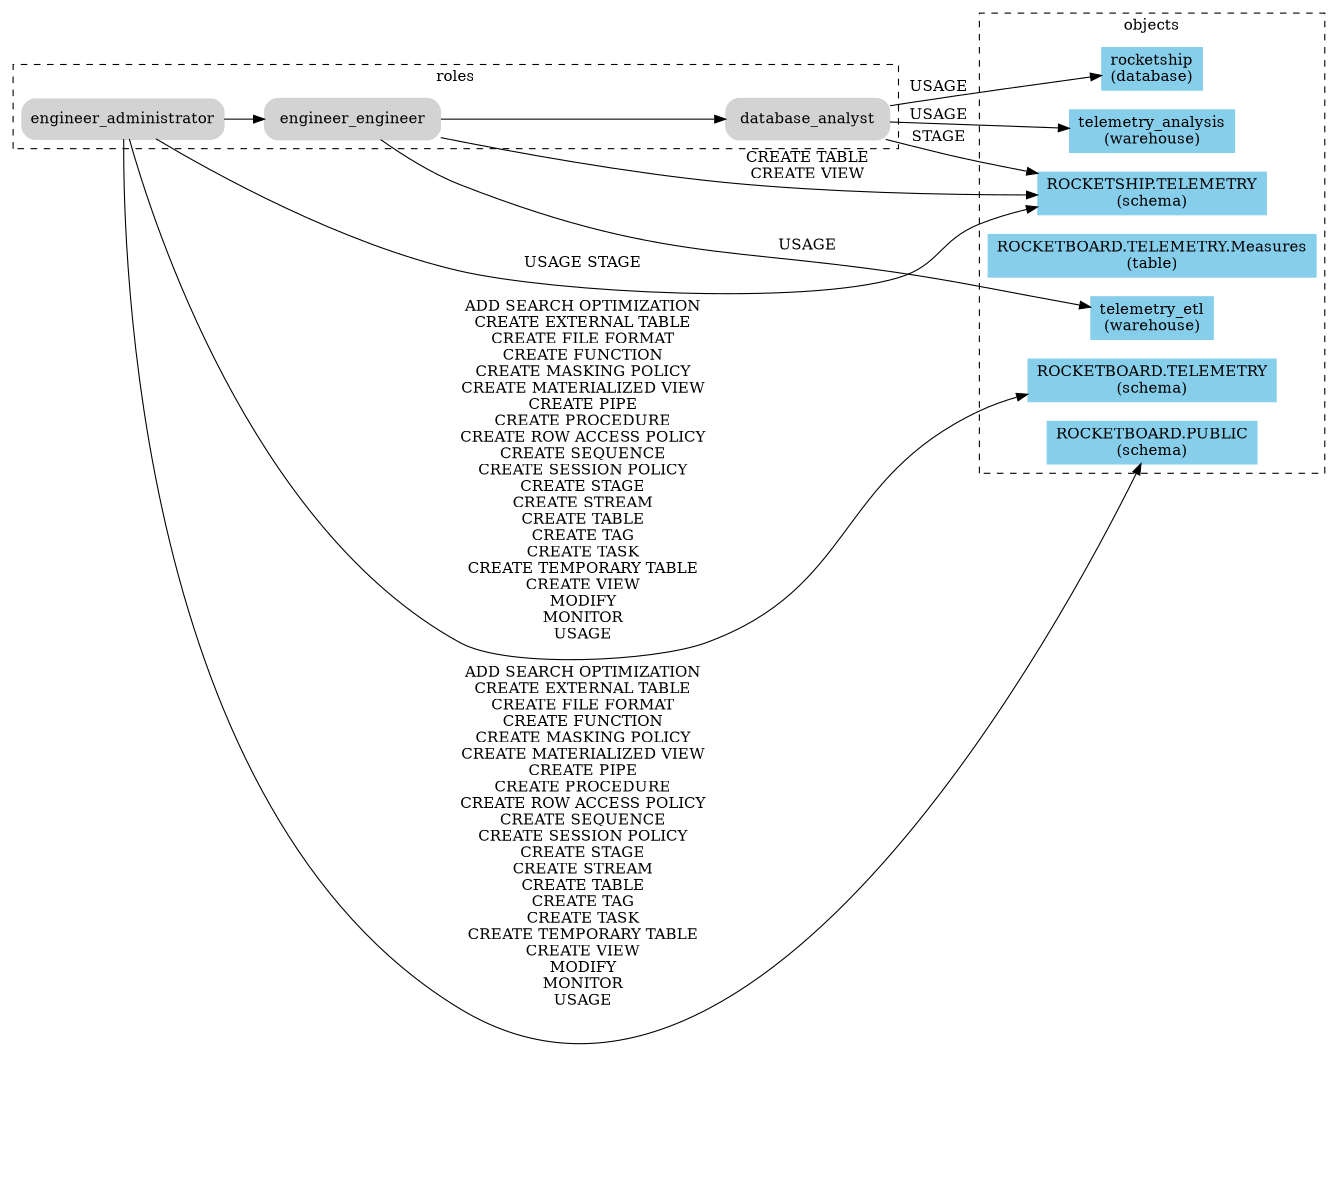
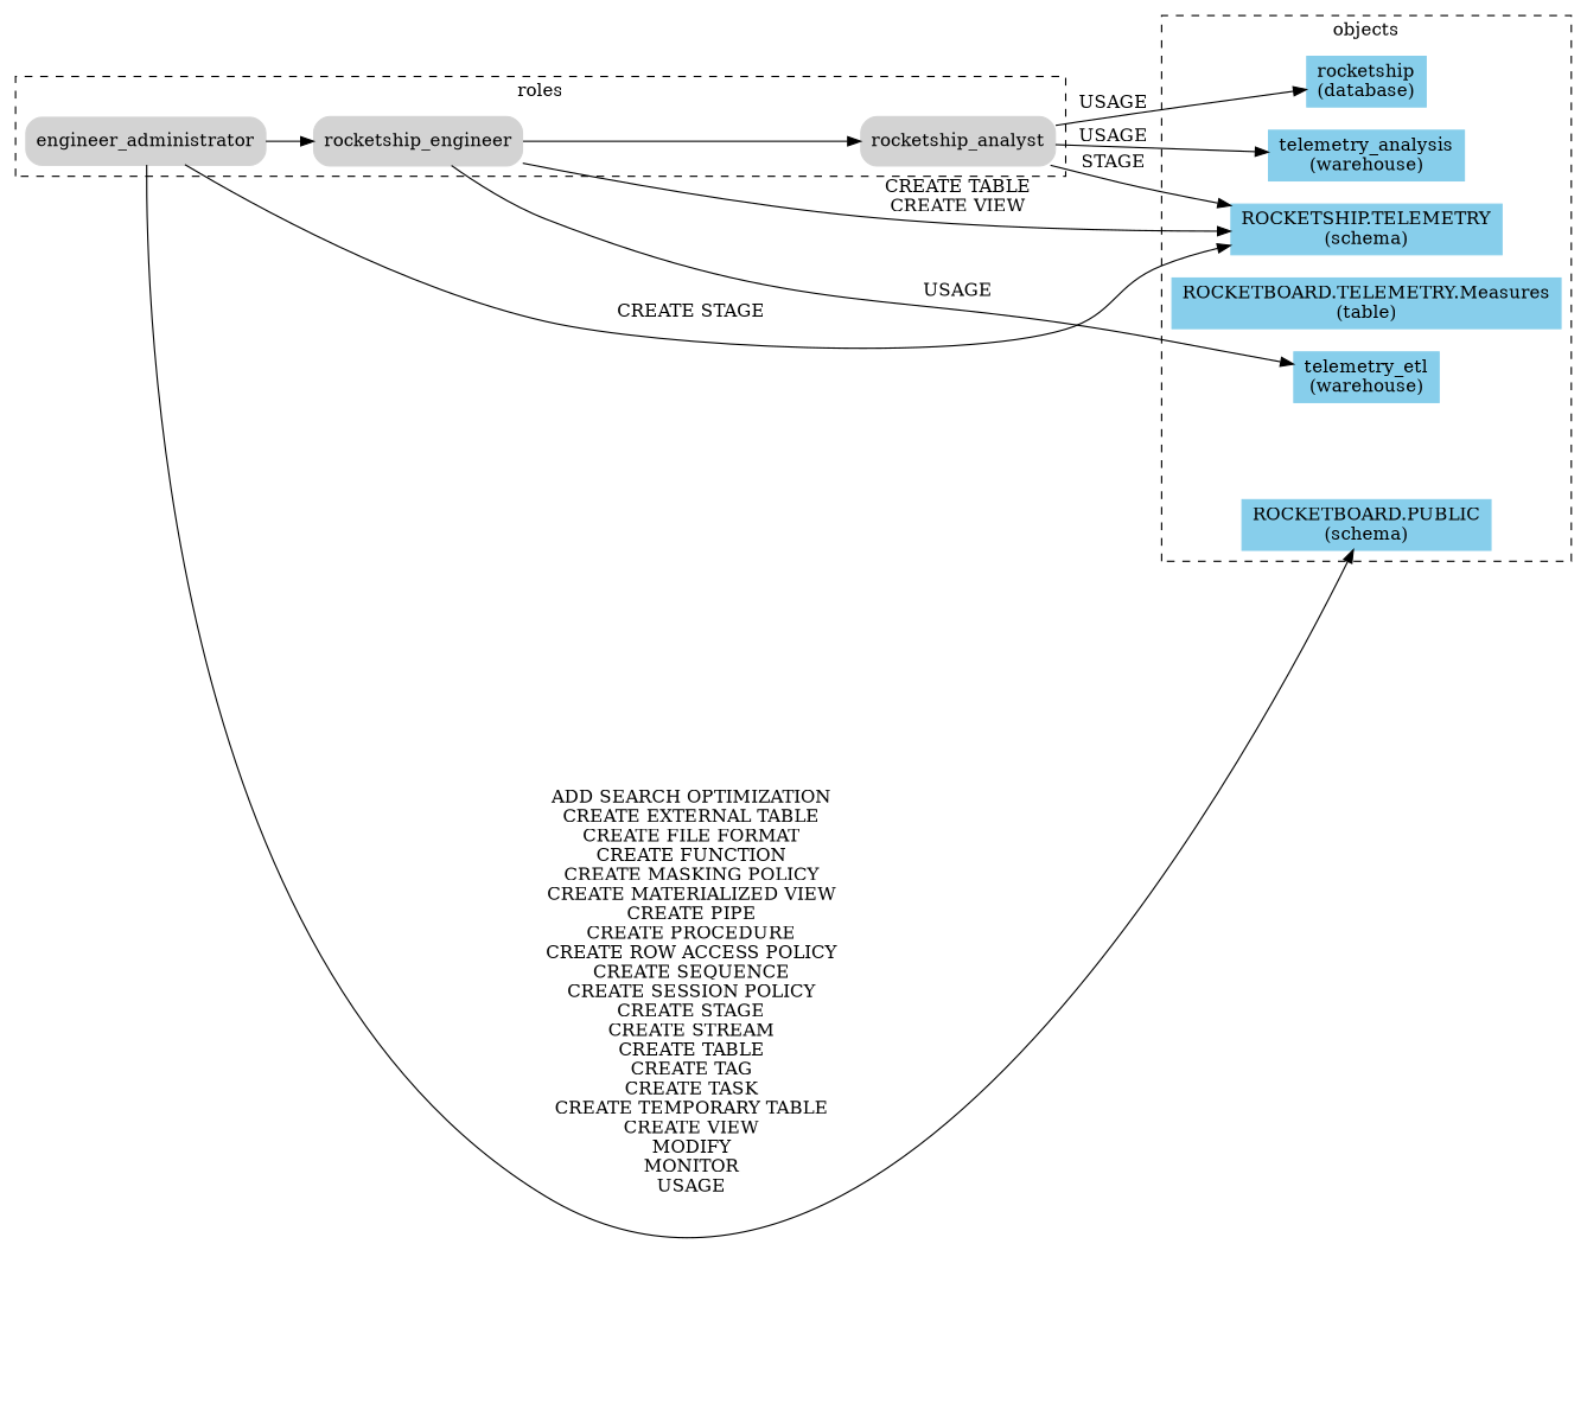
  digraph {
    rankdir=LR
    node [color=SkyBlue shape=record style=filled]
    "ROCKETBOARD.PUBLIC\n(schema)"
-   "ROCKETBOARD.TELEMETRY\n(schema)"
    "ROCKETSHIP.TELEMETRY\n(schema)"
    "ROCKETBOARD.TELEMETRY.Measures\n(table)"
    "rocketship\n(database)"
    "telemetry_analysis\n(warehouse)"
    "telemetry_etl\n(warehouse)"
    n8 [color=LightGray label=engineer_administrator shape=Mrecord]
-   rocketship_analyst [color=LightGray shape=Mrecord label=database_analyst]
-   rocketship_engineer [color=LightGray shape=Mrecord label=engineer_engineer]
+   rocketship_analyst [color=LightGray shape=Mrecord]
+   rocketship_engineer [color=LightGray shape=Mrecord]
    subgraph cluster_1 {
      label=objects
      style=dashed
      "ROCKETBOARD.PUBLIC\n(schema)"
-     "ROCKETBOARD.TELEMETRY\n(schema)"
      "ROCKETSHIP.TELEMETRY\n(schema)"
      "ROCKETBOARD.TELEMETRY.Measures\n(table)"
      "rocketship\n(database)"
      "telemetry_analysis\n(warehouse)"
      "telemetry_etl\n(warehouse)"
    }
    subgraph cluster_2 {
      label=roles
      style=dashed
      n8
      rocketship_analyst
      rocketship_engineer
    }
    n8 -> "ROCKETBOARD.PUBLIC\n(schema)" [label="ADD SEARCH OPTIMIZATION\nCREATE EXTERNAL TABLE\nCREATE FILE FORMAT\nCREATE FUNCTION\nCREATE MASKING POLICY\nCREATE MATERIALIZED VIEW\nCREATE PIPE\nCREATE PROCEDURE\nCREATE ROW ACCESS POLICY\nCREATE SEQUENCE\nCREATE SESSION POLICY\nCREATE STAGE\nCREATE STREAM\nCREATE TABLE\nCREATE TAG\nCREATE TASK\nCREATE TEMPORARY TABLE\nCREATE VIEW\nMODIFY\nMONITOR\nUSAGE"]
-   n8 -> "ROCKETBOARD.TELEMETRY\n(schema)" [label="ADD SEARCH OPTIMIZATION\nCREATE EXTERNAL TABLE\nCREATE FILE FORMAT\nCREATE FUNCTION\nCREATE MASKING POLICY\nCREATE MATERIALIZED VIEW\nCREATE PIPE\nCREATE PROCEDURE\nCREATE ROW ACCESS POLICY\nCREATE SEQUENCE\nCREATE SESSION POLICY\nCREATE STAGE\nCREATE STREAM\nCREATE TABLE\nCREATE TAG\nCREATE TASK\nCREATE TEMPORARY TABLE\nCREATE VIEW\nMODIFY\nMONITOR\nUSAGE"]
-   n8 -> "ROCKETSHIP.TELEMETRY\n(schema)" [label="USAGE STAGE"]
+   n8 -> "ROCKETSHIP.TELEMETRY\n(schema)" [label="CREATE STAGE"]
    n8 -> rocketship_engineer
    rocketship_analyst -> "ROCKETSHIP.TELEMETRY\n(schema)" [label=STAGE]
    rocketship_analyst -> "rocketship\n(database)" [label=USAGE]
    rocketship_analyst -> "telemetry_analysis\n(warehouse)" [label=USAGE]
    rocketship_engineer -> "ROCKETSHIP.TELEMETRY\n(schema)" [label="CREATE TABLE\nCREATE VIEW"]
    rocketship_engineer -> "telemetry_etl\n(warehouse)" [label=USAGE]
    rocketship_engineer -> rocketship_analyst
  }
